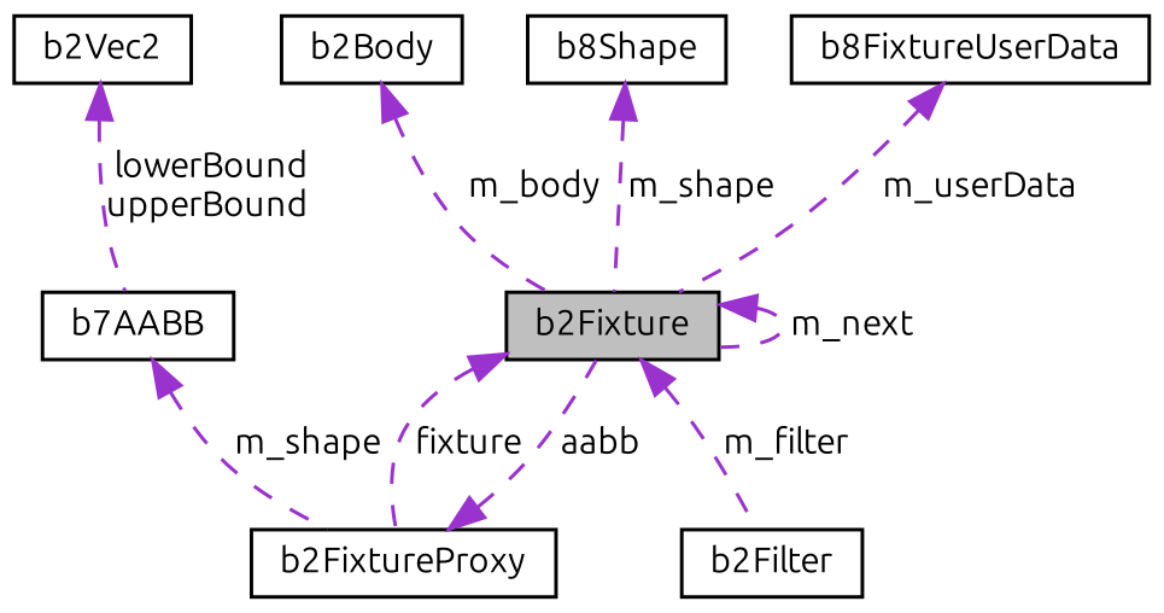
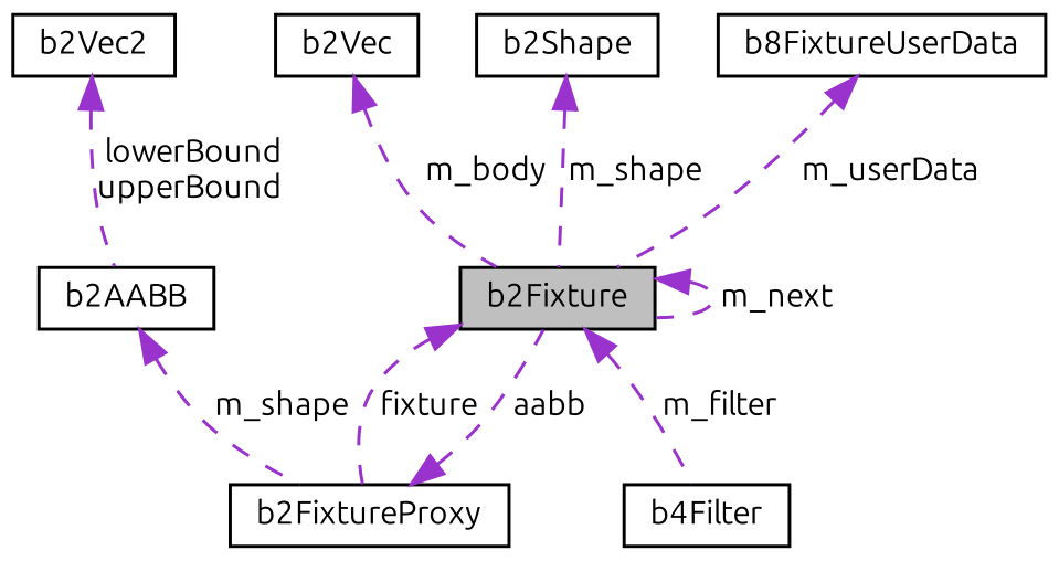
  digraph {
    fontname=Ubuntu
    node [color=black fillcolor=white fontname=Ubuntu fontsize=10 shape=record style=filled]
    edge [color=darkorchid3 dir=back fontname=Ubuntu fontsize=10 labelfontname=Helvetica labelfontsize=10 style=dashed]
    n1 [fillcolor=grey75 fontcolor=black height=0.2 label=b2Fixture width=0.4]
    n2 [height=0.2 label=b2FixtureProxy width=0.4]
-   n3 [height=0.2 label=b2Filter width=0.4]
-   n4 [height=0.2 label=b2Body width=0.4]
-   n5 [height=0.2 label=b7AABB width=0.4]
+   n3 [height=0.2 label=b4Filter width=0.4]
+   n4 [height=0.2 label=b2Vec width=0.4]
+   n5 [height=0.2 label=b2AABB width=0.4]
    n6 [height=0.2 label=b2Vec2 width=0.4]
-   n7 [height=0.2 label=b8Shape width=0.4]
+   n7 [height=0.2 label=b2Shape width=0.4]
    n8 [height=0.2 label=b8FixtureUserData width=0.4]
    n1 -> n1 [label=" m_next"]
    n1 -> n2 [label=" fixture"]
    n1 -> n3 [label=" m_filter"]
    n2 -> n1 [label=" aabb"]
    n4 -> n1 [label=" m_body"]
    n5 -> n2 [label=" m_shape"]
    n6 -> n5 [label=" lowerBound\nupperBound"]
    n7 -> n1 [label=" m_shape"]
    n8 -> n1 [label=" m_userData"]
  }
